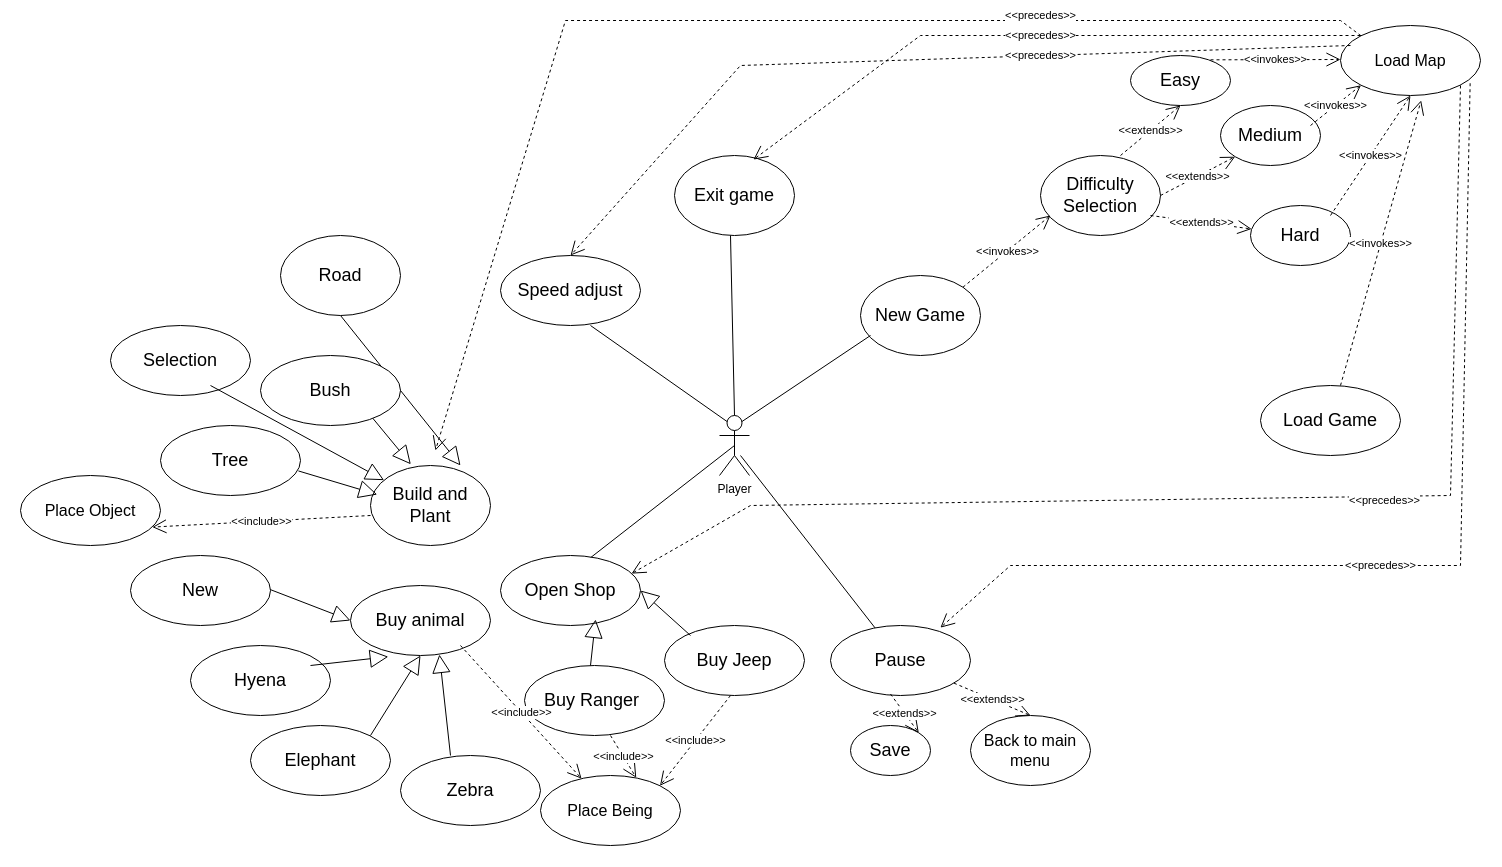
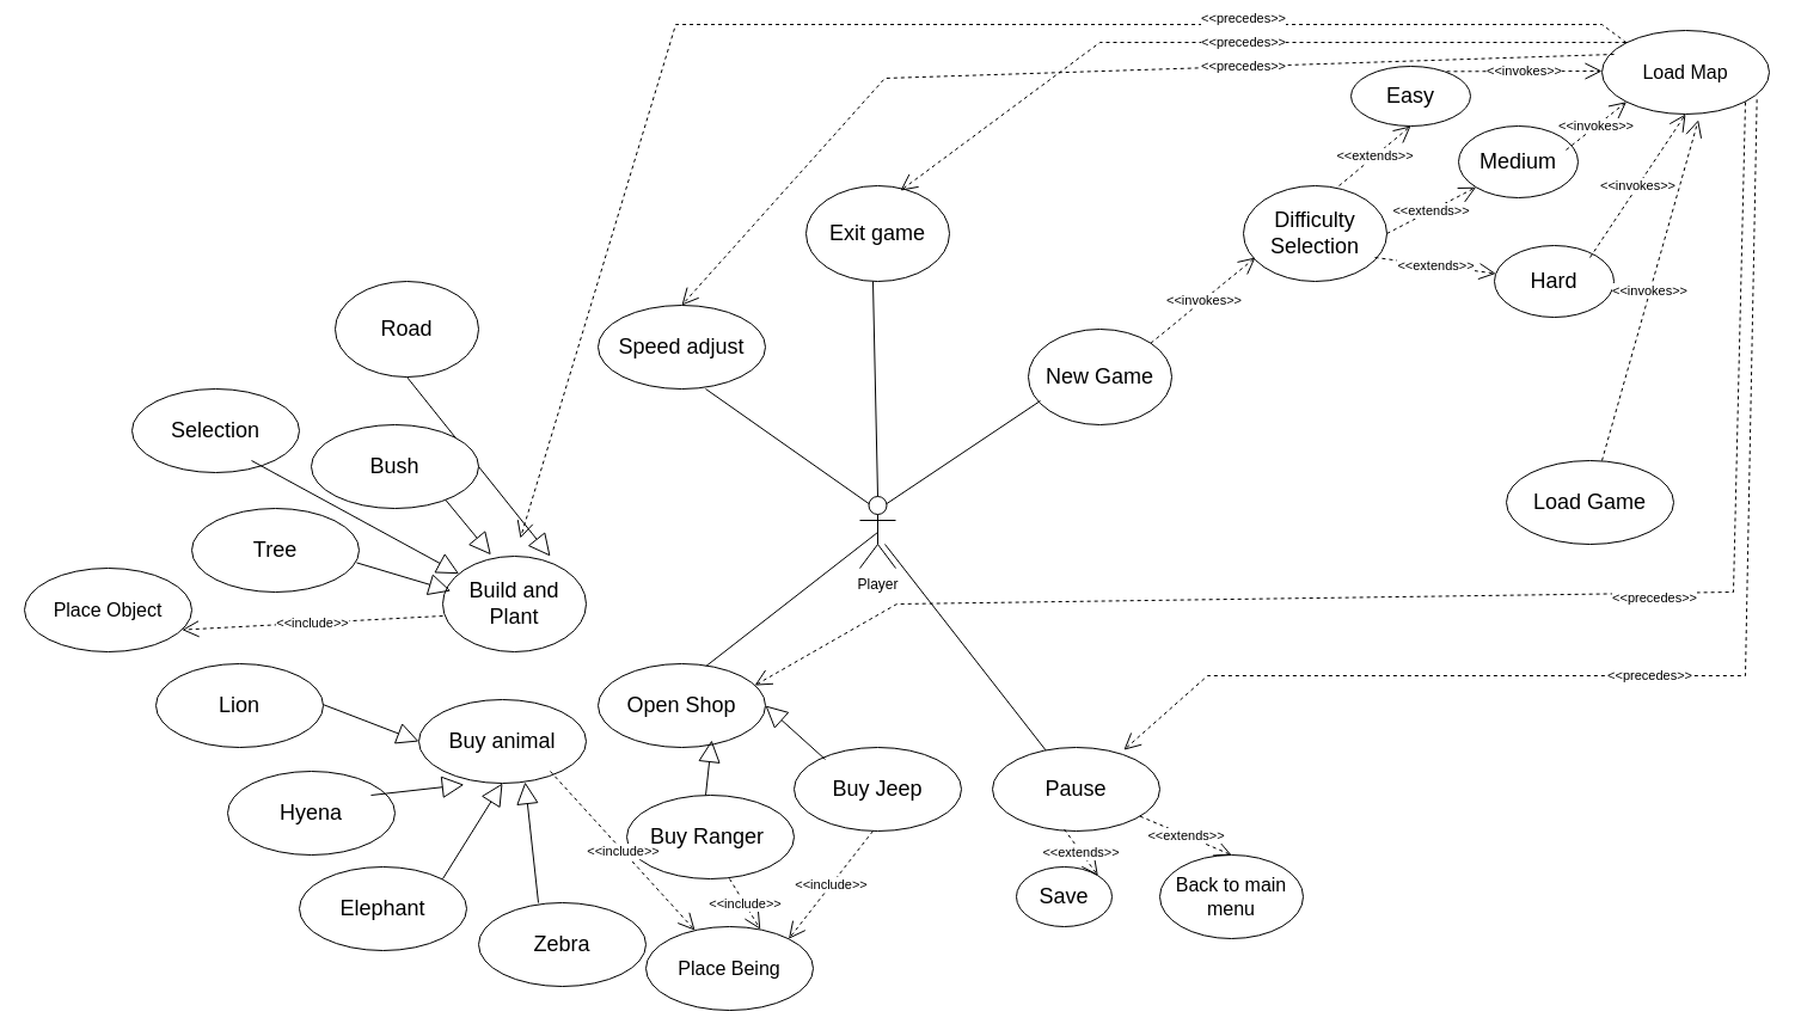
  <mxCell id="0" />
  <mxCell id="1" parent="0" />
  <mxCell id="2" value="Player" style="shape=umlActor;verticalLabelPosition=bottom;verticalAlign=top;html=1;outlineConnect=0;" parent="1" vertex="1"><mxGeometry x="719" y="415" width="30" height="60" as="geometry" /></mxCell>
  <mxCell id="3" value="&lt;font style=&quot;font-size: 18px;&quot;&gt;New Game&lt;/font&gt;" style="ellipse;whiteSpace=wrap;html=1;" parent="1" vertex="1"><mxGeometry x="860" y="275" width="120" height="80" as="geometry" /></mxCell>
  <mxCell id="4" value="" style="endArrow=none;html=1;rounded=0;exitX=0.75;exitY=0.1;exitDx=0;exitDy=0;exitPerimeter=0;" parent="1" source="2" edge="1"><mxGeometry width="50" height="50" relative="1" as="geometry"><mxPoint x="820" y="385" as="sourcePoint" /><mxPoint x="870" y="335" as="targetPoint" /></mxGeometry></mxCell>
  <mxCell id="5" value="&lt;font style=&quot;font-size: 18px;&quot;&gt;Difficulty Selection&lt;/font&gt;" style="ellipse;whiteSpace=wrap;html=1;" parent="1" vertex="1"><mxGeometry x="1040" y="155" width="120" height="80" as="geometry" /></mxCell>
  <mxCell id="6" value="&amp;lt;&amp;lt;invokes&amp;gt;&amp;gt;" style="endArrow=open;endSize=12;dashed=1;html=1;rounded=0;exitX=1;exitY=0;exitDx=0;exitDy=0;" parent="1" source="3" edge="1"><mxGeometry width="160" relative="1" as="geometry"><mxPoint x="890" y="215" as="sourcePoint" /><mxPoint x="1050" y="215" as="targetPoint" /></mxGeometry></mxCell>
  <mxCell id="7" value="&lt;font style=&quot;font-size: 18px;&quot;&gt;Exit &lt;font style=&quot;&quot;&gt;game&lt;/font&gt;&lt;/font&gt;" style="ellipse;whiteSpace=wrap;html=1;" parent="1" vertex="1"><mxGeometry x="674" y="155" width="120" height="80" as="geometry" /></mxCell>
  <mxCell id="8" value="" style="endArrow=none;html=1;rounded=0;exitX=0.5;exitY=0;exitDx=0;exitDy=0;exitPerimeter=0;" parent="1" source="2" edge="1"><mxGeometry width="50" height="50" relative="1" as="geometry"><mxPoint x="730" y="405" as="sourcePoint" /><mxPoint x="730" y="235" as="targetPoint" /></mxGeometry></mxCell>
  <mxCell id="9" value="&lt;font style=&quot;font-size: 18px;&quot;&gt;Build and Plant&lt;/font&gt;" style="ellipse;whiteSpace=wrap;html=1;" parent="1" vertex="1"><mxGeometry x="370" y="465" width="120" height="80" as="geometry" /></mxCell>
  <mxCell id="10" value="" style="endArrow=block;endSize=16;endFill=0;html=1;rounded=0;exitX=0.5;exitY=1;exitDx=0;exitDy=0;entryX=0.75;entryY=0;entryDx=0;entryDy=0;entryPerimeter=0;" parent="1" source="12" target="9" edge="1"><mxGeometry width="160" relative="1" as="geometry"><mxPoint x="430" y="255" as="sourcePoint" /><mxPoint x="490" y="285" as="targetPoint" /></mxGeometry></mxCell>
  <mxCell id="11" value="" style="endArrow=none;html=1;rounded=0;exitX=0.25;exitY=0.1;exitDx=0;exitDy=0;exitPerimeter=0;" parent="1" source="2" edge="1"><mxGeometry width="50" height="50" relative="1" as="geometry"><mxPoint x="540" y="375" as="sourcePoint" /><mxPoint x="590" y="325" as="targetPoint" /></mxGeometry></mxCell>
  <mxCell id="12" value="&lt;font style=&quot;font-size: 18px;&quot;&gt;Road&lt;/font&gt;" style="ellipse;whiteSpace=wrap;html=1;" parent="1" vertex="1"><mxGeometry x="280" y="235" width="120" height="80" as="geometry" /></mxCell>
  <mxCell id="13" value="" style="endArrow=block;endSize=16;endFill=0;html=1;rounded=0;entryX=0.336;entryY=-0.015;entryDx=0;entryDy=0;entryPerimeter=0;" parent="1" target="9" edge="1"><mxGeometry width="160" relative="1" as="geometry"><mxPoint x="370" y="415" as="sourcePoint" /><mxPoint x="430" y="415" as="targetPoint" /></mxGeometry></mxCell>
  <mxCell id="14" value="&lt;font style=&quot;font-size: 18px;&quot;&gt;Tree&lt;/font&gt;" style="ellipse;whiteSpace=wrap;html=1;" parent="1" vertex="1"><mxGeometry x="160" y="425" width="140" height="70" as="geometry" /></mxCell>
  <mxCell id="15" value="&lt;span style=&quot;font-size: 18px;&quot;&gt;Bush&lt;/span&gt;" style="ellipse;whiteSpace=wrap;html=1;" parent="1" vertex="1"><mxGeometry x="260" y="355" width="140" height="70" as="geometry" /></mxCell>
  <mxCell id="16" value="&lt;span style=&quot;font-size: 18px;&quot;&gt;Selection&lt;/span&gt;" style="ellipse;whiteSpace=wrap;html=1;" parent="1" vertex="1"><mxGeometry x="110" y="325" width="140" height="70" as="geometry" /></mxCell>
  <mxCell id="17" value="" style="endArrow=block;endSize=16;endFill=0;html=1;rounded=0;entryX=0.056;entryY=0.363;entryDx=0;entryDy=0;entryPerimeter=0;exitX=0.985;exitY=0.649;exitDx=0;exitDy=0;exitPerimeter=0;" parent="1" source="14" target="9" edge="1"><mxGeometry width="160" relative="1" as="geometry"><mxPoint x="400" y="255" as="sourcePoint" /><mxPoint x="560" y="255" as="targetPoint" /></mxGeometry></mxCell>
  <mxCell id="18" value="&lt;font size=&quot;3&quot;&gt;Load Map&lt;/font&gt;" style="ellipse;whiteSpace=wrap;html=1;" parent="1" vertex="1"><mxGeometry x="1340" y="25" width="140" height="70" as="geometry" /></mxCell>
  <mxCell id="19" value="&amp;lt;&amp;lt;extends&amp;gt;&amp;gt;" style="endArrow=open;endSize=12;dashed=1;html=1;rounded=0;entryX=0;entryY=1;entryDx=0;entryDy=0;" parent="1" target="33" edge="1"><mxGeometry width="160" relative="1" as="geometry"><mxPoint x="1160" y="195" as="sourcePoint" /><mxPoint x="1250" y="175" as="targetPoint" /></mxGeometry></mxCell>
  <mxCell id="20" value="&lt;font style=&quot;font-size: 18px;&quot;&gt;Buy animal&lt;/font&gt;" style="ellipse;whiteSpace=wrap;html=1;" parent="1" vertex="1"><mxGeometry x="350" y="585" width="140" height="70" as="geometry" /></mxCell>
  <mxCell id="21" value="" style="endArrow=none;html=1;rounded=0;entryX=0.5;entryY=0.5;entryDx=0;entryDy=0;entryPerimeter=0;" parent="1" target="2" edge="1"><mxGeometry width="50" height="50" relative="1" as="geometry"><mxPoint x="580" y="565" as="sourcePoint" /><mxPoint x="630" y="515" as="targetPoint" /></mxGeometry></mxCell>
- <mxCell id="22" value="&lt;span style=&quot;font-size: 18px;&quot;&gt;New&lt;/span&gt;" style="ellipse;whiteSpace=wrap;html=1;" parent="1" vertex="1"><mxGeometry x="130" y="555" width="140" height="70" as="geometry" /></mxCell>
+ <mxCell id="22" value="&lt;span style=&quot;font-size: 18px;&quot;&gt;Lion&lt;/span&gt;" style="ellipse;whiteSpace=wrap;html=1;" parent="1" vertex="1"><mxGeometry x="130" y="555" width="140" height="70" as="geometry" /></mxCell>
  <mxCell id="23" value="&lt;span style=&quot;font-size: 18px;&quot;&gt;Zebra&lt;/span&gt;" style="ellipse;whiteSpace=wrap;html=1;" parent="1" vertex="1"><mxGeometry x="400" y="755" width="140" height="70" as="geometry" /></mxCell>
  <mxCell id="24" value="&lt;font style=&quot;font-size: 18px;&quot;&gt;Hyena&lt;/font&gt;" style="ellipse;whiteSpace=wrap;html=1;" parent="1" vertex="1"><mxGeometry x="190" y="645" width="140" height="70" as="geometry" /></mxCell>
  <mxCell id="25" value="&lt;span style=&quot;font-size: 18px;&quot;&gt;Elephant&lt;/span&gt;" style="ellipse;whiteSpace=wrap;html=1;" parent="1" vertex="1"><mxGeometry x="250" y="725" width="140" height="70" as="geometry" /></mxCell>
  <mxCell id="26" value="" style="endArrow=block;endSize=16;endFill=0;html=1;rounded=0;entryX=0;entryY=0.5;entryDx=0;entryDy=0;" parent="1" target="20" edge="1"><mxGeometry width="160" relative="1" as="geometry"><mxPoint x="270" y="589.17" as="sourcePoint" /><mxPoint x="430" y="589.17" as="targetPoint" /></mxGeometry></mxCell>
  <mxCell id="27" value="" style="endArrow=block;endSize=16;endFill=0;html=1;rounded=0;entryX=0.27;entryY=1.017;entryDx=0;entryDy=0;entryPerimeter=0;" parent="1" target="20" edge="1"><mxGeometry width="160" relative="1" as="geometry"><mxPoint x="310" y="665" as="sourcePoint" /><mxPoint x="470" y="665" as="targetPoint" /></mxGeometry></mxCell>
  <mxCell id="28" value="" style="endArrow=block;endSize=16;endFill=0;html=1;rounded=0;entryX=0.5;entryY=1;entryDx=0;entryDy=0;" parent="1" target="20" edge="1"><mxGeometry width="160" relative="1" as="geometry"><mxPoint x="370" y="735" as="sourcePoint" /><mxPoint x="530" y="735" as="targetPoint" /></mxGeometry></mxCell>
  <mxCell id="29" value="" style="endArrow=block;endSize=16;endFill=0;html=1;rounded=0;entryX=0.635;entryY=0.986;entryDx=0;entryDy=0;entryPerimeter=0;" parent="1" target="20" edge="1"><mxGeometry width="160" relative="1" as="geometry"><mxPoint x="450" y="755" as="sourcePoint" /><mxPoint x="610" y="755" as="targetPoint" /></mxGeometry></mxCell>
  <mxCell id="30" value="&lt;font style=&quot;font-size: 18px;&quot;&gt;Open Shop&lt;/font&gt;" style="ellipse;whiteSpace=wrap;html=1;" parent="1" vertex="1"><mxGeometry x="500" y="555" width="140" height="70" as="geometry" /></mxCell>
  <mxCell id="31" value="&lt;font style=&quot;font-size: 18px;&quot;&gt;Load Game&lt;/font&gt;" style="ellipse;whiteSpace=wrap;html=1;" parent="1" vertex="1"><mxGeometry x="1260" y="385" width="140" height="70" as="geometry" /></mxCell>
  <mxCell id="32" value="&lt;font style=&quot;font-size: 18px;&quot;&gt;Easy&lt;/font&gt;" style="ellipse;whiteSpace=wrap;html=1;" parent="1" vertex="1"><mxGeometry x="1130" y="55" width="100" height="50" as="geometry" /></mxCell>
  <mxCell id="33" value="&lt;font style=&quot;font-size: 18px;&quot;&gt;Medium&lt;/font&gt;" style="ellipse;whiteSpace=wrap;html=1;" parent="1" vertex="1"><mxGeometry x="1220" y="105" width="100" height="60" as="geometry" /></mxCell>
  <mxCell id="34" value="&lt;font style=&quot;font-size: 18px;&quot;&gt;Hard&lt;/font&gt;" style="ellipse;whiteSpace=wrap;html=1;" parent="1" vertex="1"><mxGeometry x="1250" width="100" height="60" as="geometry" y="205" /></mxCell>
  <mxCell id="35" value="&amp;lt;&amp;lt;extends&amp;gt;&amp;gt;" style="endArrow=open;endSize=12;dashed=1;html=1;rounded=0;entryX=0.5;entryY=1;entryDx=0;entryDy=0;" parent="1" target="32" edge="1"><mxGeometry width="160" relative="1" as="geometry"><mxPoint x="1120" y="155" as="sourcePoint" /><mxPoint x="1280" y="155" as="targetPoint" /></mxGeometry></mxCell>
  <mxCell id="36" value="" style="endArrow=block;endSize=16;endFill=0;html=1;rounded=0;" parent="1" target="9" edge="1"><mxGeometry width="160" relative="1" as="geometry"><mxPoint x="210" y="385" as="sourcePoint" /><mxPoint x="370" y="385" as="targetPoint" /></mxGeometry></mxCell>
  <mxCell id="37" value="&lt;font style=&quot;font-size: 18px;&quot;&gt;Buy Ranger&amp;nbsp;&lt;/font&gt;" style="ellipse;whiteSpace=wrap;html=1;" parent="1" vertex="1"><mxGeometry x="524" y="665" width="140" height="70" as="geometry" /></mxCell>
  <mxCell id="38" value="&lt;span style=&quot;font-size: 18px;&quot;&gt;Buy Jeep&lt;/span&gt;" style="ellipse;whiteSpace=wrap;html=1;" parent="1" vertex="1"><mxGeometry x="664" y="625" width="140" height="70" as="geometry" /></mxCell>
  <mxCell id="39" value="" style="endArrow=block;endSize=16;endFill=0;html=1;rounded=0;entryX=0.679;entryY=0.914;entryDx=0;entryDy=0;entryPerimeter=0;" parent="1" target="30" edge="1"><mxGeometry width="160" relative="1" as="geometry"><mxPoint x="590" y="665" as="sourcePoint" /><mxPoint x="750" y="665" as="targetPoint" /></mxGeometry></mxCell>
  <mxCell id="40" value="" style="endArrow=block;endSize=16;endFill=0;html=1;rounded=0;entryX=1;entryY=0.5;entryDx=0;entryDy=0;" parent="1" target="30" edge="1"><mxGeometry width="160" relative="1" as="geometry"><mxPoint x="690" y="635" as="sourcePoint" /><mxPoint x="850" y="635" as="targetPoint" /></mxGeometry></mxCell>
  <mxCell id="41" value="&lt;font style=&quot;font-size: 18px;&quot;&gt;Speed adjust&lt;/font&gt;" style="ellipse;whiteSpace=wrap;html=1;" parent="1" vertex="1"><mxGeometry x="500" y="255" width="140" height="70" as="geometry" /></mxCell>
  <mxCell id="42" value="&amp;lt;&amp;lt;extends&amp;gt;&amp;gt;" style="endArrow=open;endSize=12;dashed=1;html=1;rounded=0;" parent="1" target="34" edge="1"><mxGeometry width="160" relative="1" as="geometry"><mxPoint x="1150" y="215" as="sourcePoint" /><mxPoint x="1310" y="215" as="targetPoint" /></mxGeometry></mxCell>
  <mxCell id="43" value="&lt;font style=&quot;font-size: 18px;&quot;&gt;Pause&lt;/font&gt;" style="ellipse;whiteSpace=wrap;html=1;" parent="1" vertex="1"><mxGeometry x="830" y="625" width="140" height="70" as="geometry" /></mxCell>
  <mxCell id="44" value="" style="endArrow=none;html=1;rounded=0;" parent="1" target="43" edge="1"><mxGeometry width="50" height="50" relative="1" as="geometry"><mxPoint x="740" y="455" as="sourcePoint" /><mxPoint x="790" y="405" as="targetPoint" /></mxGeometry></mxCell>
  <mxCell id="45" value="&lt;font style=&quot;font-size: 18px;&quot;&gt;Save&lt;/font&gt;" style="ellipse;whiteSpace=wrap;html=1;" parent="1" vertex="1"><mxGeometry x="850" y="725" width="80" height="50" as="geometry" /></mxCell>
  <mxCell id="46" value="&lt;font size=&quot;3&quot;&gt;Back to main menu&lt;/font&gt;" style="ellipse;whiteSpace=wrap;html=1;" parent="1" vertex="1"><mxGeometry x="970" y="715" width="120" height="70" as="geometry" /></mxCell>
  <mxCell id="47" value="&amp;lt;&amp;lt;invokes&amp;gt;&amp;gt;" style="endArrow=open;endSize=12;dashed=1;html=1;rounded=0;" parent="1" edge="1"><mxGeometry width="160" relative="1" as="geometry"><mxPoint x="1210" y="59.33" as="sourcePoint" /><mxPoint x="1340" y="59" as="targetPoint" /></mxGeometry></mxCell>
  <mxCell id="48" value="&amp;lt;&amp;lt;invokes&amp;gt;&amp;gt;" style="endArrow=open;endSize=12;dashed=1;html=1;rounded=0;entryX=0;entryY=1;entryDx=0;entryDy=0;" parent="1" target="18" edge="1"><mxGeometry width="160" relative="1" as="geometry"><mxPoint x="1310" y="125" as="sourcePoint" /><mxPoint x="1470" y="125" as="targetPoint" /></mxGeometry></mxCell>
  <mxCell id="49" value="&amp;lt;&amp;lt;invokes&amp;gt;&amp;gt;" style="endArrow=open;endSize=12;dashed=1;html=1;rounded=0;entryX=0.5;entryY=1;entryDx=0;entryDy=0;" parent="1" target="18" edge="1"><mxGeometry width="160" relative="1" as="geometry"><mxPoint x="1330" y="215" as="sourcePoint" /><mxPoint x="1490" y="215" as="targetPoint" /></mxGeometry></mxCell>
  <mxCell id="50" value="&amp;lt;&amp;lt;invokes&amp;gt;&amp;gt;" style="endArrow=open;endSize=12;dashed=1;html=1;rounded=0;entryX=0.576;entryY=1.07;entryDx=0;entryDy=0;entryPerimeter=0;" parent="1" target="18" edge="1"><mxGeometry width="160" relative="1" as="geometry"><mxPoint x="1340" y="385" as="sourcePoint" /><mxPoint x="1500" y="385" as="targetPoint" /></mxGeometry></mxCell>
  <mxCell id="51" value="&amp;lt;&amp;lt;include&amp;gt;&amp;gt;" style="endArrow=open;endSize=12;dashed=1;html=1;rounded=0;entryX=0.941;entryY=0.737;entryDx=0;entryDy=0;entryPerimeter=0;" parent="1" target="52" edge="1"><mxGeometry width="160" relative="1" as="geometry"><mxPoint x="370" y="515" as="sourcePoint" /><mxPoint x="35.556" y="485" as="targetPoint" /></mxGeometry></mxCell>
  <mxCell id="52" value="&lt;font size=&quot;3&quot;&gt;Place Object&lt;/font&gt;" style="ellipse;whiteSpace=wrap;html=1;" parent="1" vertex="1"><mxGeometry x="20" y="475" width="140" height="70" as="geometry" /></mxCell>
  <mxCell id="53" value="&lt;font size=&quot;3&quot;&gt;Place Being&lt;/font&gt;" style="ellipse;whiteSpace=wrap;html=1;" parent="1" vertex="1"><mxGeometry x="540" y="775" width="140" height="70" as="geometry" /></mxCell>
  <mxCell id="54" value="&amp;lt;&amp;lt;include&amp;gt;&amp;gt;" style="endArrow=open;endSize=12;dashed=1;html=1;rounded=0;" parent="1" target="53" edge="1"><mxGeometry width="160" relative="1" as="geometry"><mxPoint x="460" y="645" as="sourcePoint" /><mxPoint x="620" y="645" as="targetPoint" /></mxGeometry></mxCell>
  <mxCell id="55" value="&amp;lt;&amp;lt;include&amp;gt;&amp;gt;" style="endArrow=open;endSize=12;dashed=1;html=1;rounded=0;entryX=0.684;entryY=0.032;entryDx=0;entryDy=0;entryPerimeter=0;" parent="1" target="53" edge="1"><mxGeometry width="160" relative="1" as="geometry"><mxPoint x="610" y="735" as="sourcePoint" /><mxPoint x="770" y="725" as="targetPoint" /></mxGeometry></mxCell>
  <mxCell id="56" value="&amp;lt;&amp;lt;include&amp;gt;&amp;gt;" style="endArrow=open;endSize=12;dashed=1;html=1;rounded=0;entryX=1;entryY=0;entryDx=0;entryDy=0;" parent="1" target="53" edge="1"><mxGeometry width="160" relative="1" as="geometry"><mxPoint x="730" y="695" as="sourcePoint" /><mxPoint x="890" y="695" as="targetPoint" /></mxGeometry></mxCell>
  <mxCell id="57" value="&amp;lt;&amp;lt;extends&amp;gt;&amp;gt;" style="endArrow=open;endSize=12;dashed=1;html=1;rounded=0;entryX=0.5;entryY=0;entryDx=0;entryDy=0;" parent="1" source="43" target="46" edge="1"><mxGeometry width="160" relative="1" as="geometry"><mxPoint x="1160" y="225" as="sourcePoint" /><mxPoint x="1261" y="238" as="targetPoint" /></mxGeometry></mxCell>
  <mxCell id="58" value="&amp;lt;&amp;lt;extends&amp;gt;&amp;gt;" style="endArrow=open;endSize=12;dashed=1;html=1;rounded=0;entryX=1;entryY=0;entryDx=0;entryDy=0;" parent="1" target="45" edge="1"><mxGeometry width="160" relative="1" as="geometry"><mxPoint x="890" y="693.5" as="sourcePoint" /><mxPoint x="991" y="706.5" as="targetPoint" /></mxGeometry></mxCell>
  <mxCell id="59" value="&amp;lt;&amp;lt;precedes&amp;gt;&amp;gt;" style="endArrow=open;endSize=12;dashed=1;html=1;rounded=0;entryX=0.658;entryY=0.051;entryDx=0;entryDy=0;entryPerimeter=0;" parent="1" target="7" edge="1"><mxGeometry x="-0.013" width="160" relative="1" as="geometry"><mxPoint x="1360" y="35" as="sourcePoint" /><mxPoint x="717.143" y="35" as="targetPoint" /><Array as="points"><mxPoint x="920" y="35" /></Array><mxPoint as="offset" /></mxGeometry></mxCell>
  <mxCell id="60" value="&amp;lt;&amp;lt;precedes&amp;gt;&amp;gt;" style="endArrow=open;endSize=12;dashed=1;html=1;rounded=0;entryX=0.5;entryY=0;entryDx=0;entryDy=0;" parent="1" target="41" edge="1"><mxGeometry x="-0.283" width="160" relative="1" as="geometry"><mxPoint x="1350" y="45" as="sourcePoint" /><mxPoint x="528.095" y="75" as="targetPoint" /><Array as="points"><mxPoint x="740" y="65" /></Array><mxPoint as="offset" /></mxGeometry></mxCell>
  <mxCell id="61" value="&amp;lt;&amp;lt;precedes&amp;gt;&amp;gt;" style="endArrow=open;endSize=12;dashed=1;html=1;rounded=0;entryX=0.5;entryY=0;entryDx=0;entryDy=0;exitX=0;exitY=0;exitDx=0;exitDy=0;" parent="1" source="18" edge="1"><mxGeometry x="-0.479" y="-5" width="160" relative="1" as="geometry"><mxPoint x="1365.058" y="20.45" as="sourcePoint" /><mxPoint x="434.95" y="450" as="targetPoint" /><Array as="points"><mxPoint x="1340" y="20" /><mxPoint x="564.95" y="20" /></Array><mxPoint as="offset" /></mxGeometry></mxCell>
  <mxCell id="62" value="&amp;lt;&amp;lt;precedes&amp;gt;&amp;gt;" style="endArrow=open;endSize=12;dashed=1;html=1;rounded=0;exitX=0.926;exitY=0.825;exitDx=0;exitDy=0;exitPerimeter=0;entryX=0.785;entryY=0.031;entryDx=0;entryDy=0;entryPerimeter=0;" parent="1" source="18" target="43" edge="1"><mxGeometry x="0.096" width="160" relative="1" as="geometry"><mxPoint x="1480" y="82.98" as="sourcePoint" /><mxPoint x="930" y="565" as="targetPoint" /><Array as="points"><mxPoint x="1460" y="565" /><mxPoint x="1010" y="565" /></Array><mxPoint as="offset" /></mxGeometry></mxCell>
  <mxCell id="63" value="&amp;lt;&amp;lt;precedes&amp;gt;&amp;gt;" style="endArrow=open;endSize=12;dashed=1;html=1;rounded=0;entryX=0.936;entryY=0.259;entryDx=0;entryDy=0;entryPerimeter=0;" parent="1" target="30" edge="1"><mxGeometry x="-0.237" y="4" width="160" relative="1" as="geometry"><mxPoint x="1460" y="85" as="sourcePoint" /><mxPoint x="700" y="505" as="targetPoint" /><Array as="points"><mxPoint x="1450" y="495" /><mxPoint x="750" y="505" /></Array><mxPoint as="offset" /></mxGeometry></mxCell>
